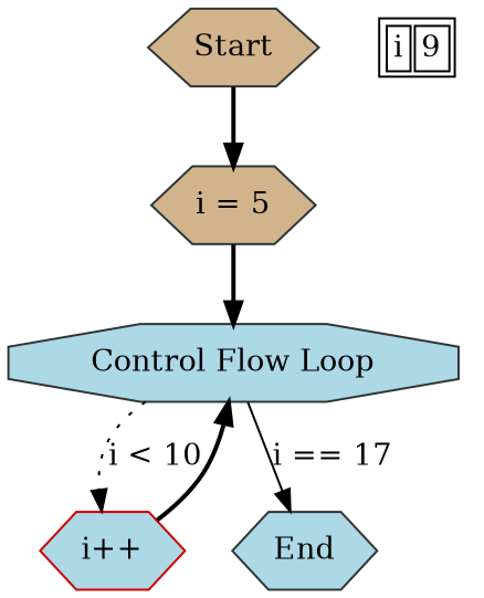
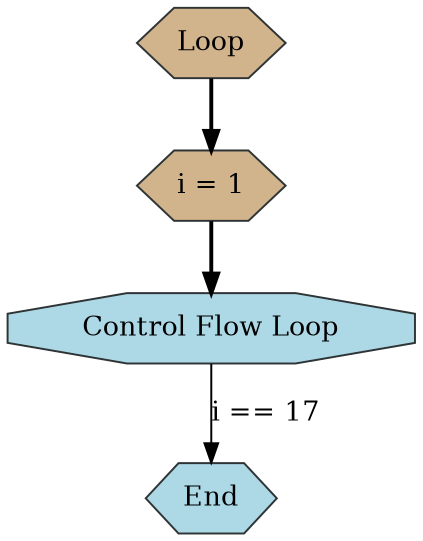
  digraph {
    node [color="#2e3436" fillcolor=lightblue shape=hexagon style=filled]
    edge [style=bold]
-   n1 [fillcolor=tan label=Start]
-   n2 [fillcolor=tan label="i = 5"]
+   n1 [fillcolor=tan label=Loop]
+   n2 [fillcolor=tan label="i = 1"]
    n3 [label="Control Flow\ Loop" shape=octagon]
-   n4 [color="#cc0000" label="i++"]
    n5 [label=End]
-   n6 [label=<<table><tr><td>i</td><td>9</td></tr></table>> shape=none color="" fillcolor="" style=""]
    n1 -> n2
    n2 -> n3
-   n3 -> n4 [label="i < 10" style=dotted]
    n3 -> n5 [label="i == 17" style=solid]
-   n4 -> n3
  }
